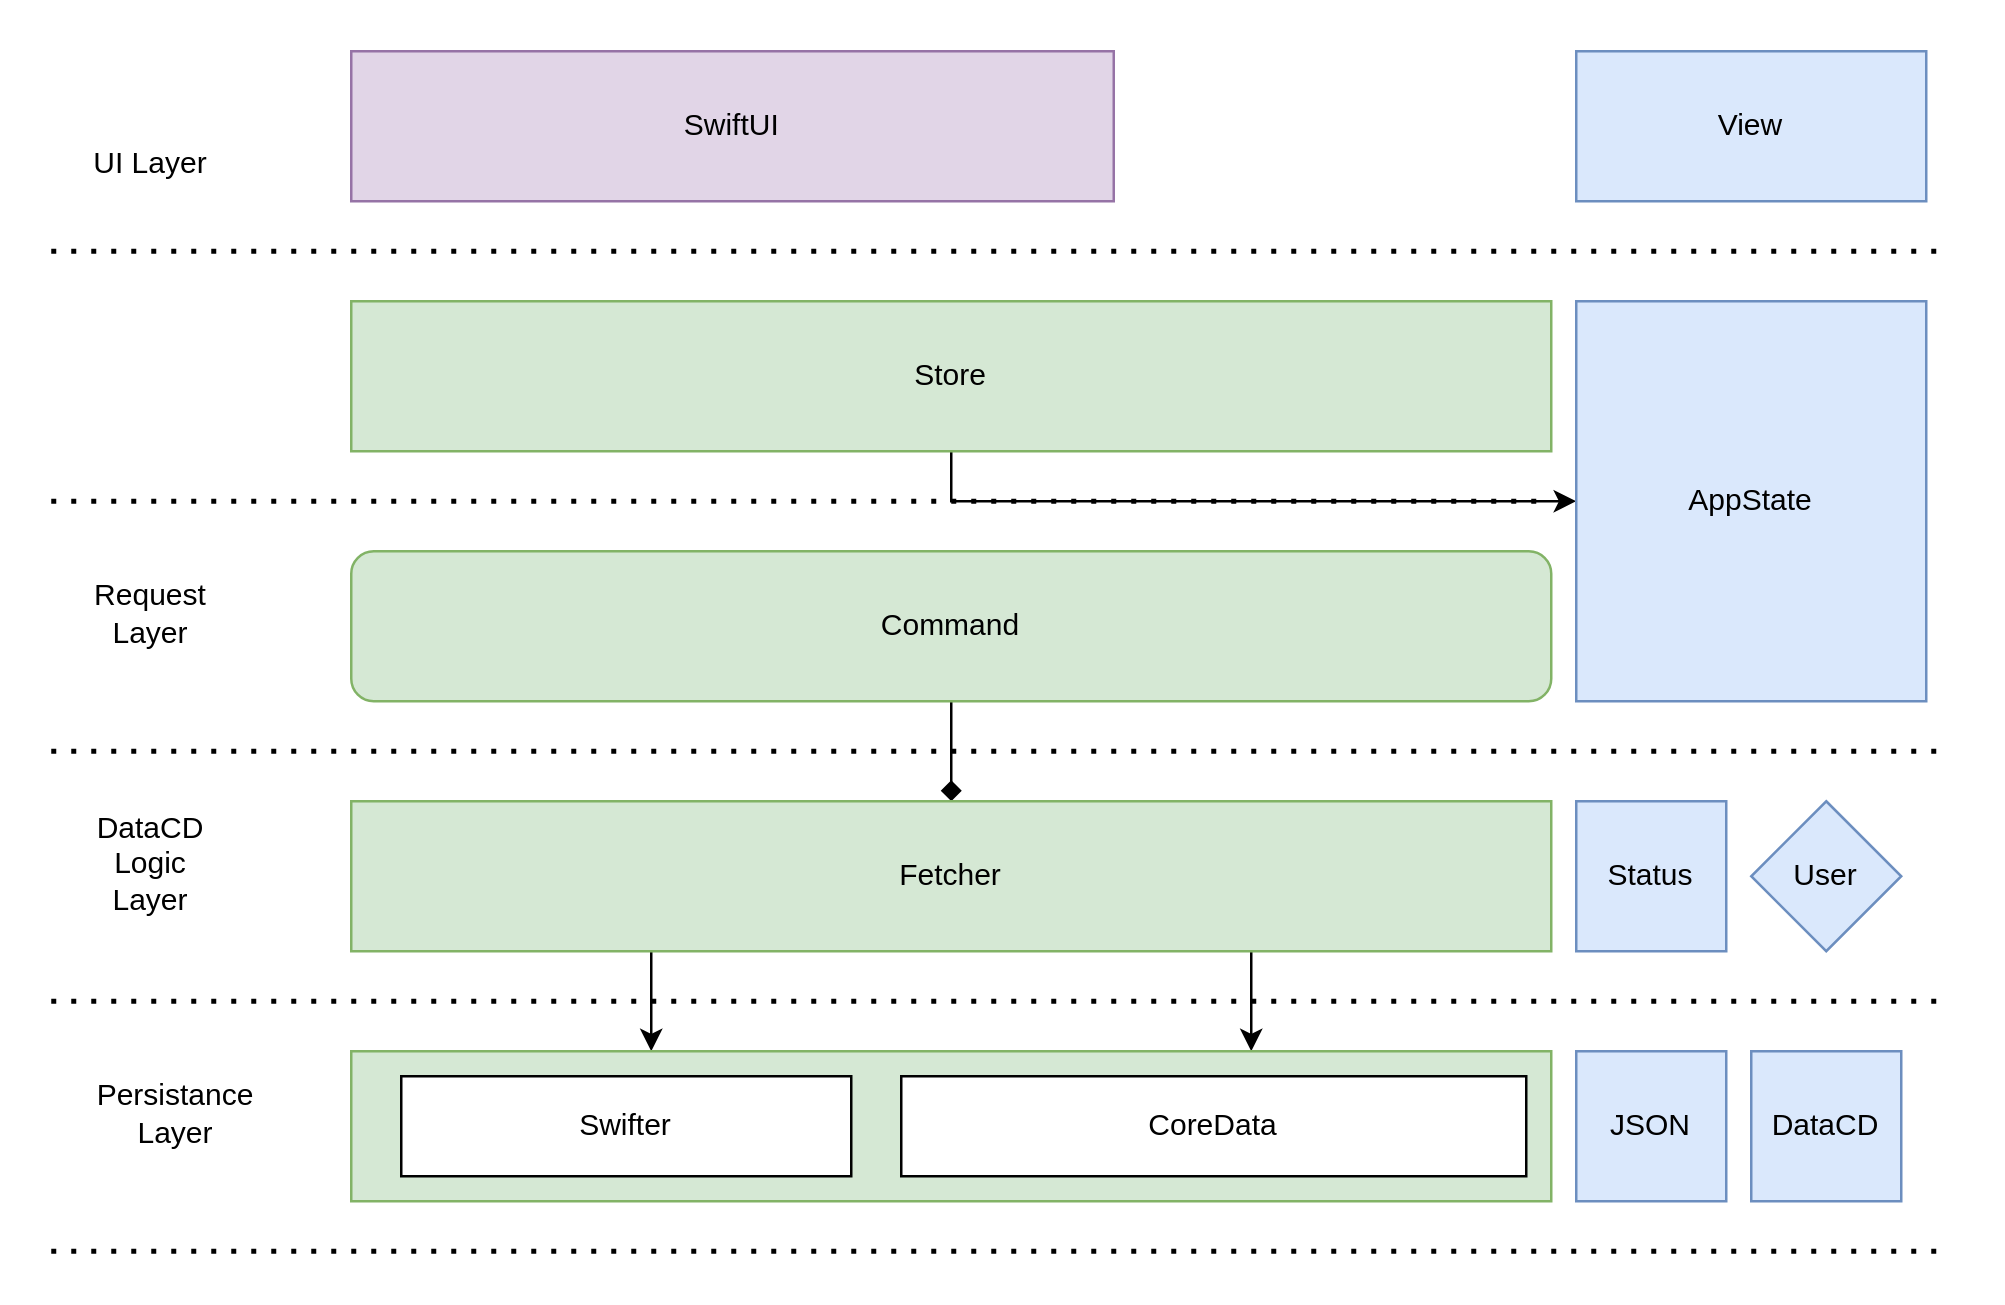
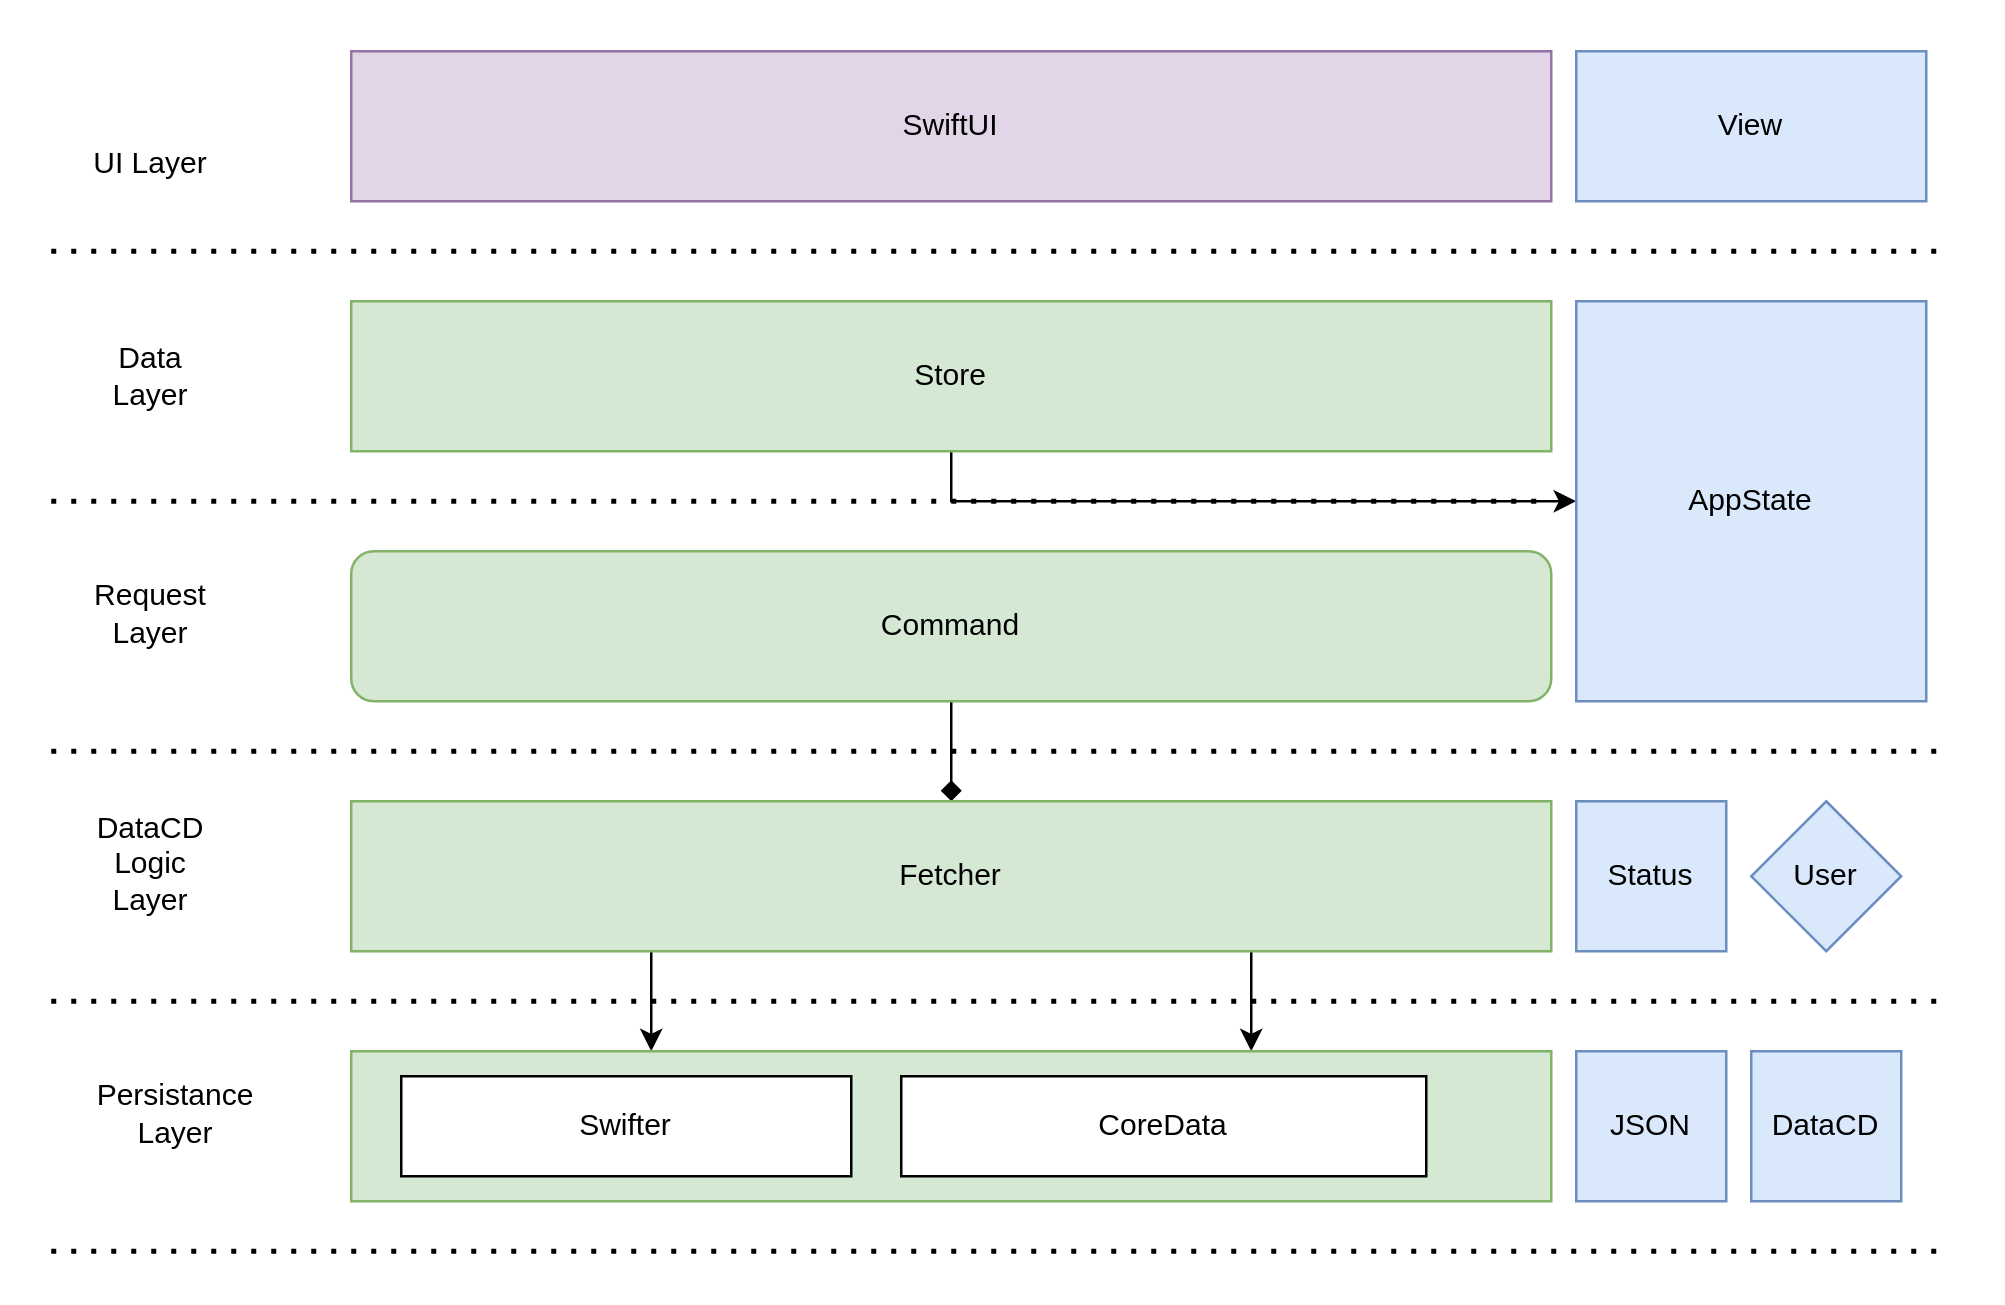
  <mxCell id="0" />
  <mxCell id="1" parent="0" />
  <mxCell id="2" style="edgeStyle=orthogonalEdgeStyle;rounded=0;orthogonalLoop=1;jettySize=auto;html=1;exitX=0.5;exitY=1;exitDx=0;exitDy=0;" edge="1" parent="1" source="3" target="13"><mxGeometry relative="1" as="geometry" /></mxCell>
  <mxCell id="3" value="Store" style="rounded=0;whiteSpace=wrap;html=1;fillColor=#d5e8d4;strokeColor=#82b366;" vertex="1" parent="1"><mxGeometry x="140" y="120" width="480" height="60" as="geometry" /></mxCell>
  <mxCell id="4" style="edgeStyle=orthogonalEdgeStyle;rounded=0;orthogonalLoop=1;jettySize=auto;html=1;exitX=0.5;exitY=1;exitDx=0;exitDy=0;entryX=0.5;entryY=0;entryDx=0;entryDy=0;endArrow=diamond;" edge="1" parent="1" source="5" target="9"><mxGeometry relative="1" as="geometry" /></mxCell>
  <mxCell id="5" value="Command" style="whiteSpace=wrap;html=1;fillColor=#d5e8d4;strokeColor=#82b366;rounded=1;" vertex="1" parent="1"><mxGeometry x="140" y="220" width="480" height="60" as="geometry" /></mxCell>
- <mxCell id="6" value="SwiftUI" style="rounded=0;whiteSpace=wrap;html=1;fillColor=#e1d5e7;strokeColor=#9673a6;" vertex="1" parent="1"><mxGeometry x="140" y="20" width="305" height="60" as="geometry" /></mxCell>
+ <mxCell id="6" value="SwiftUI" style="rounded=0;whiteSpace=wrap;html=1;fillColor=#e1d5e7;strokeColor=#9673a6;" vertex="1" parent="1"><mxGeometry x="140" y="20" width="480" height="60" as="geometry" /></mxCell>
  <mxCell id="7" style="edgeStyle=orthogonalEdgeStyle;rounded=0;orthogonalLoop=1;jettySize=auto;html=1;exitX=0.25;exitY=1;exitDx=0;exitDy=0;entryX=0.25;entryY=0;entryDx=0;entryDy=0;" edge="1" parent="1" source="9" target="10"><mxGeometry relative="1" as="geometry" /></mxCell>
  <mxCell id="8" style="edgeStyle=orthogonalEdgeStyle;rounded=0;orthogonalLoop=1;jettySize=auto;html=1;exitX=0.75;exitY=1;exitDx=0;exitDy=0;entryX=0.75;entryY=0;entryDx=0;entryDy=0;" edge="1" parent="1" source="9" target="10"><mxGeometry relative="1" as="geometry" /></mxCell>
  <mxCell id="9" value="Fetcher" style="rounded=0;whiteSpace=wrap;html=1;fillColor=#d5e8d4;strokeColor=#82b366;" vertex="1" parent="1"><mxGeometry x="140" y="320" width="480" height="60" as="geometry" /></mxCell>
  <mxCell id="10" value="" style="rounded=0;whiteSpace=wrap;html=1;fillColor=#d5e8d4;strokeColor=#82b366;" vertex="1" parent="1"><mxGeometry x="140" y="420" width="480" height="60" as="geometry" /></mxCell>
- <mxCell id="11" value="CoreData" style="rounded=0;whiteSpace=wrap;html=1;" vertex="1" parent="1"><mxGeometry x="360" y="430" width="250" height="40" as="geometry" /></mxCell>
+ <mxCell id="11" value="CoreData" style="rounded=0;whiteSpace=wrap;html=1;" vertex="1" parent="1"><mxGeometry x="360" y="430" width="210" height="40" as="geometry" /></mxCell>
  <mxCell id="12" value="Swifter" style="rounded=0;whiteSpace=wrap;html=1;" vertex="1" parent="1"><mxGeometry x="160" y="430" width="180" height="40" as="geometry" /></mxCell>
  <mxCell id="13" value="AppState" style="rounded=0;whiteSpace=wrap;html=1;fillColor=#dae8fc;strokeColor=#6c8ebf;" vertex="1" parent="1"><mxGeometry x="630" y="120" width="140" height="160" as="geometry" /></mxCell>
  <mxCell id="14" value="" style="endArrow=none;dashed=1;html=1;dashPattern=1 3;strokeWidth=2;rounded=0;" edge="1" parent="1"><mxGeometry width="50" height="50" relative="1" as="geometry"><mxPoint x="20" y="200" as="sourcePoint" /><mxPoint x="620" y="200" as="targetPoint" /></mxGeometry></mxCell>
  <mxCell id="15" value="" style="endArrow=none;dashed=1;html=1;dashPattern=1 3;strokeWidth=2;rounded=0;" edge="1" parent="1"><mxGeometry width="50" height="50" relative="1" as="geometry"><mxPoint x="20" y="100" as="sourcePoint" /><mxPoint x="780" y="100" as="targetPoint" /></mxGeometry></mxCell>
  <mxCell id="16" value="" style="endArrow=none;dashed=1;html=1;dashPattern=1 3;strokeWidth=2;rounded=0;" edge="1" parent="1"><mxGeometry width="50" height="50" relative="1" as="geometry"><mxPoint x="20" y="300" as="sourcePoint" /><mxPoint x="780" y="300" as="targetPoint" /></mxGeometry></mxCell>
  <mxCell id="17" value="" style="endArrow=none;dashed=1;html=1;dashPattern=1 3;strokeWidth=2;rounded=0;" edge="1" parent="1"><mxGeometry width="50" height="50" relative="1" as="geometry"><mxPoint x="20" y="400" as="sourcePoint" /><mxPoint x="780" y="400" as="targetPoint" /></mxGeometry></mxCell>
+ <mxCell id="18" value="Data Layer" style="text;html=1;strokeColor=none;fillColor=none;align=center;verticalAlign=middle;whiteSpace=wrap;rounded=0;" vertex="1" parent="1"><mxGeometry x="30" y="135" width="60" height="30" as="geometry" /></mxCell>
  <mxCell id="19" value="" style="endArrow=none;dashed=1;html=1;dashPattern=1 3;strokeWidth=2;rounded=0;" edge="1" parent="1"><mxGeometry width="50" height="50" relative="1" as="geometry"><mxPoint x="20" y="500" as="sourcePoint" /><mxPoint x="780" y="500" as="targetPoint" /></mxGeometry></mxCell>
  <mxCell id="20" value="Persistance&lt;br&gt;Layer" style="text;html=1;strokeColor=none;fillColor=none;align=center;verticalAlign=middle;whiteSpace=wrap;rounded=0;" vertex="1" parent="1"><mxGeometry x="40" y="430" width="60" height="30" as="geometry" /></mxCell>
  <mxCell id="21" value="DataCD Logic Layer" style="text;html=1;strokeColor=none;fillColor=none;align=center;verticalAlign=middle;whiteSpace=wrap;rounded=0;" vertex="1" parent="1"><mxGeometry x="30" y="330" width="60" height="30" as="geometry" /></mxCell>
  <mxCell id="22" value="Status" style="rounded=0;whiteSpace=wrap;html=1;fillColor=#dae8fc;strokeColor=#6c8ebf;" vertex="1" parent="1"><mxGeometry x="630" y="320" width="60" height="60" as="geometry" /></mxCell>
  <mxCell id="23" value="User" style="rhombus;whiteSpace=wrap;html=1;fillColor=#dae8fc;strokeColor=#6c8ebf;" vertex="1" parent="1"><mxGeometry x="700" y="320" width="60" height="60" as="geometry" /></mxCell>
  <mxCell id="24" value="JSON" style="rounded=0;whiteSpace=wrap;html=1;fillColor=#dae8fc;strokeColor=#6c8ebf;" vertex="1" parent="1"><mxGeometry x="630" y="420" width="60" height="60" as="geometry" /></mxCell>
  <mxCell id="25" value="DataCD" style="rounded=0;whiteSpace=wrap;html=1;fillColor=#dae8fc;strokeColor=#6c8ebf;" vertex="1" parent="1"><mxGeometry x="700" y="420" width="60" height="60" as="geometry" /></mxCell>
  <mxCell id="26" value="Request Layer" style="text;html=1;strokeColor=none;fillColor=none;align=center;verticalAlign=middle;whiteSpace=wrap;rounded=0;" vertex="1" parent="1"><mxGeometry x="30" y="230" width="60" height="30" as="geometry" /></mxCell>
  <mxCell id="27" value="UI Layer" style="text;html=1;strokeColor=none;fillColor=none;align=center;verticalAlign=middle;whiteSpace=wrap;rounded=0;" vertex="1" parent="1"><mxGeometry x="30" y="50" width="60" height="30" as="geometry" /></mxCell>
  <mxCell id="28" value="View" style="rounded=0;whiteSpace=wrap;html=1;fillColor=#dae8fc;strokeColor=#6c8ebf;" vertex="1" parent="1"><mxGeometry x="630" y="20" width="140" height="60" as="geometry" /></mxCell>
